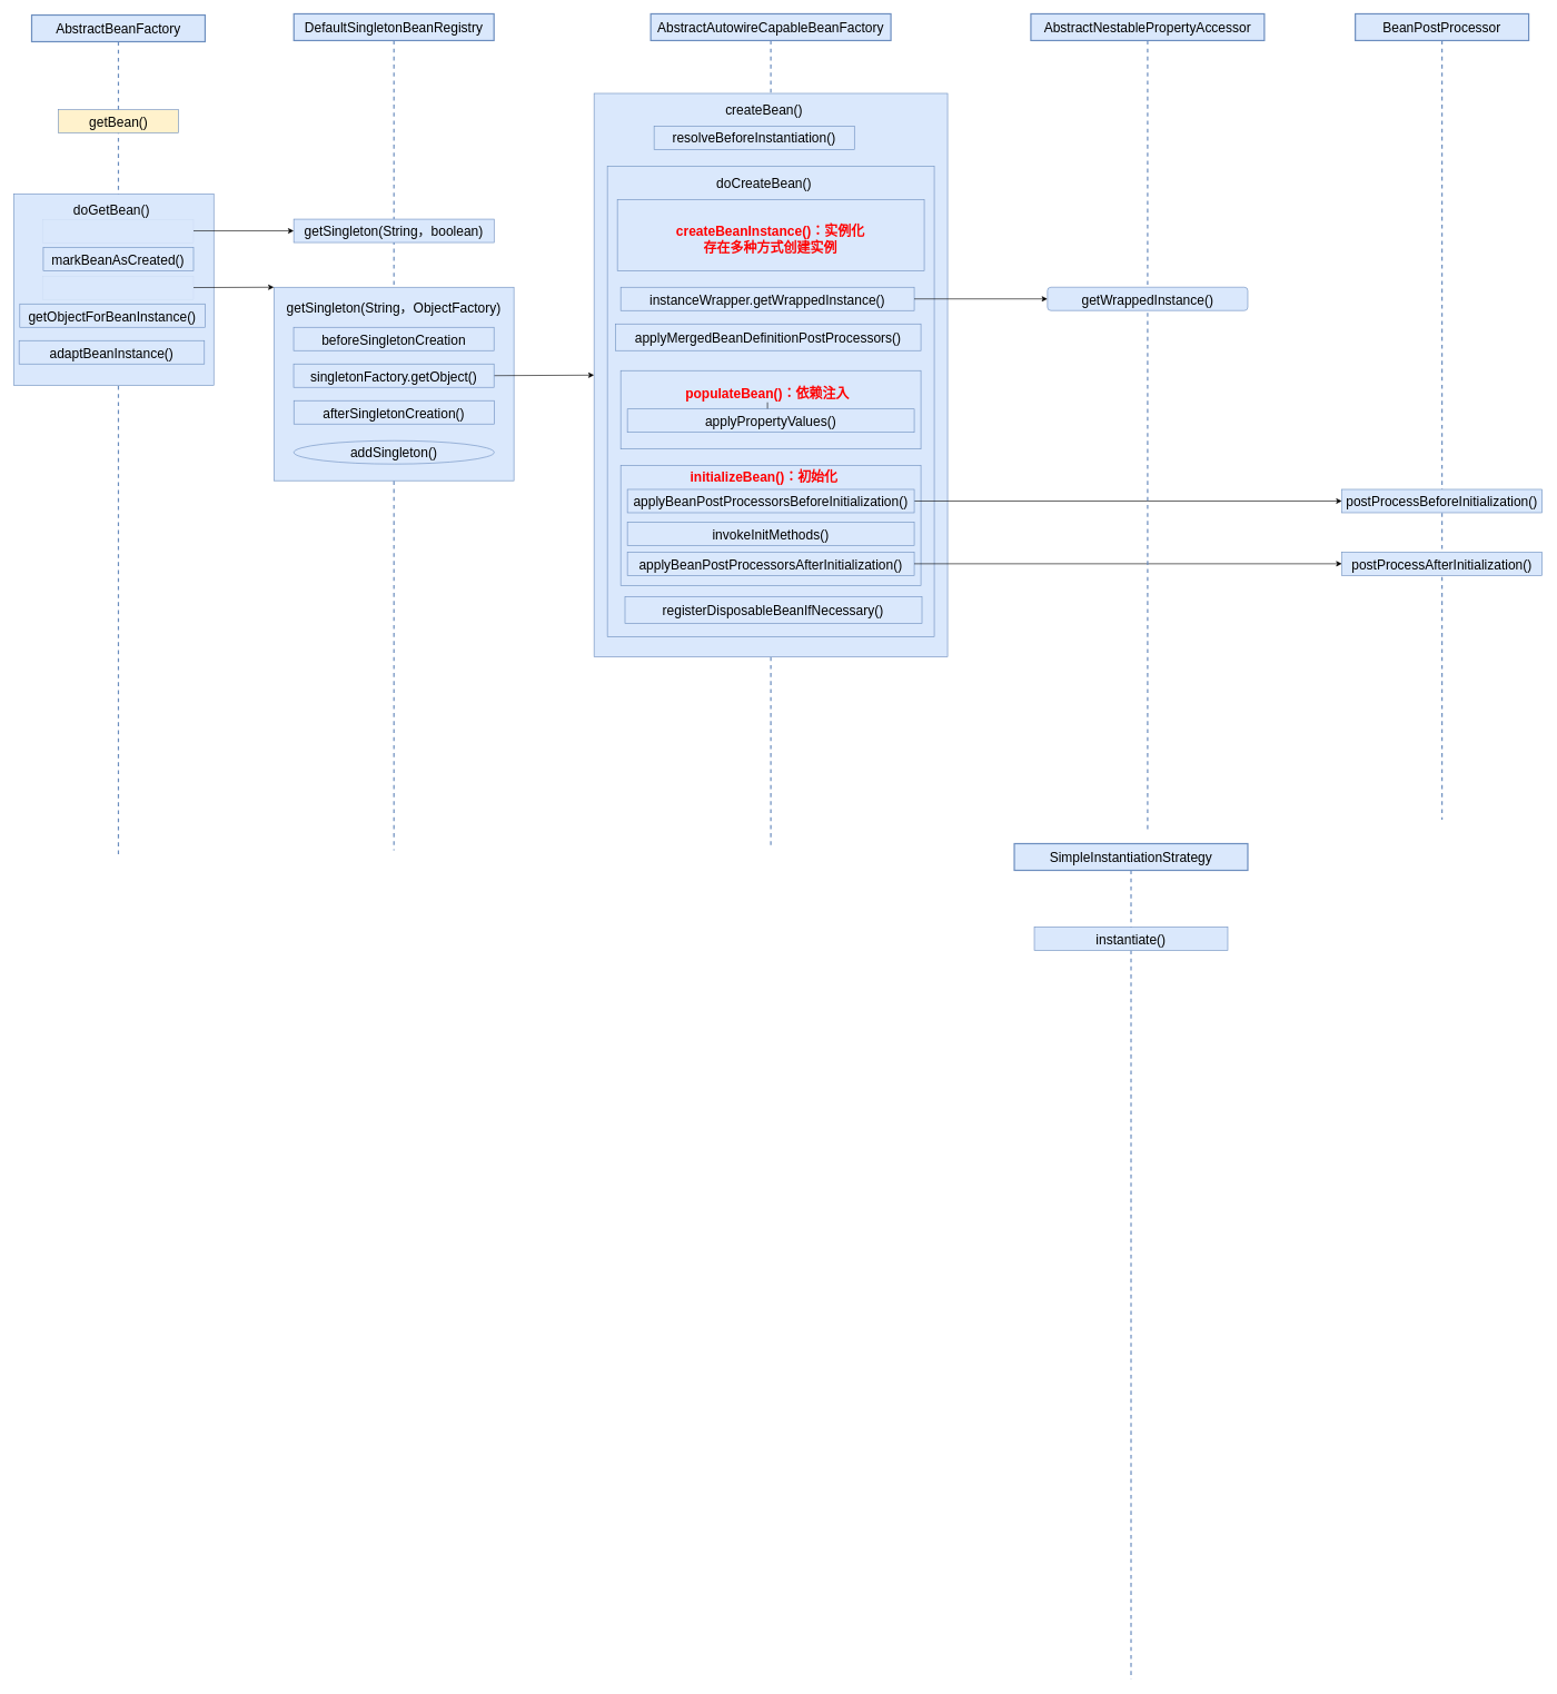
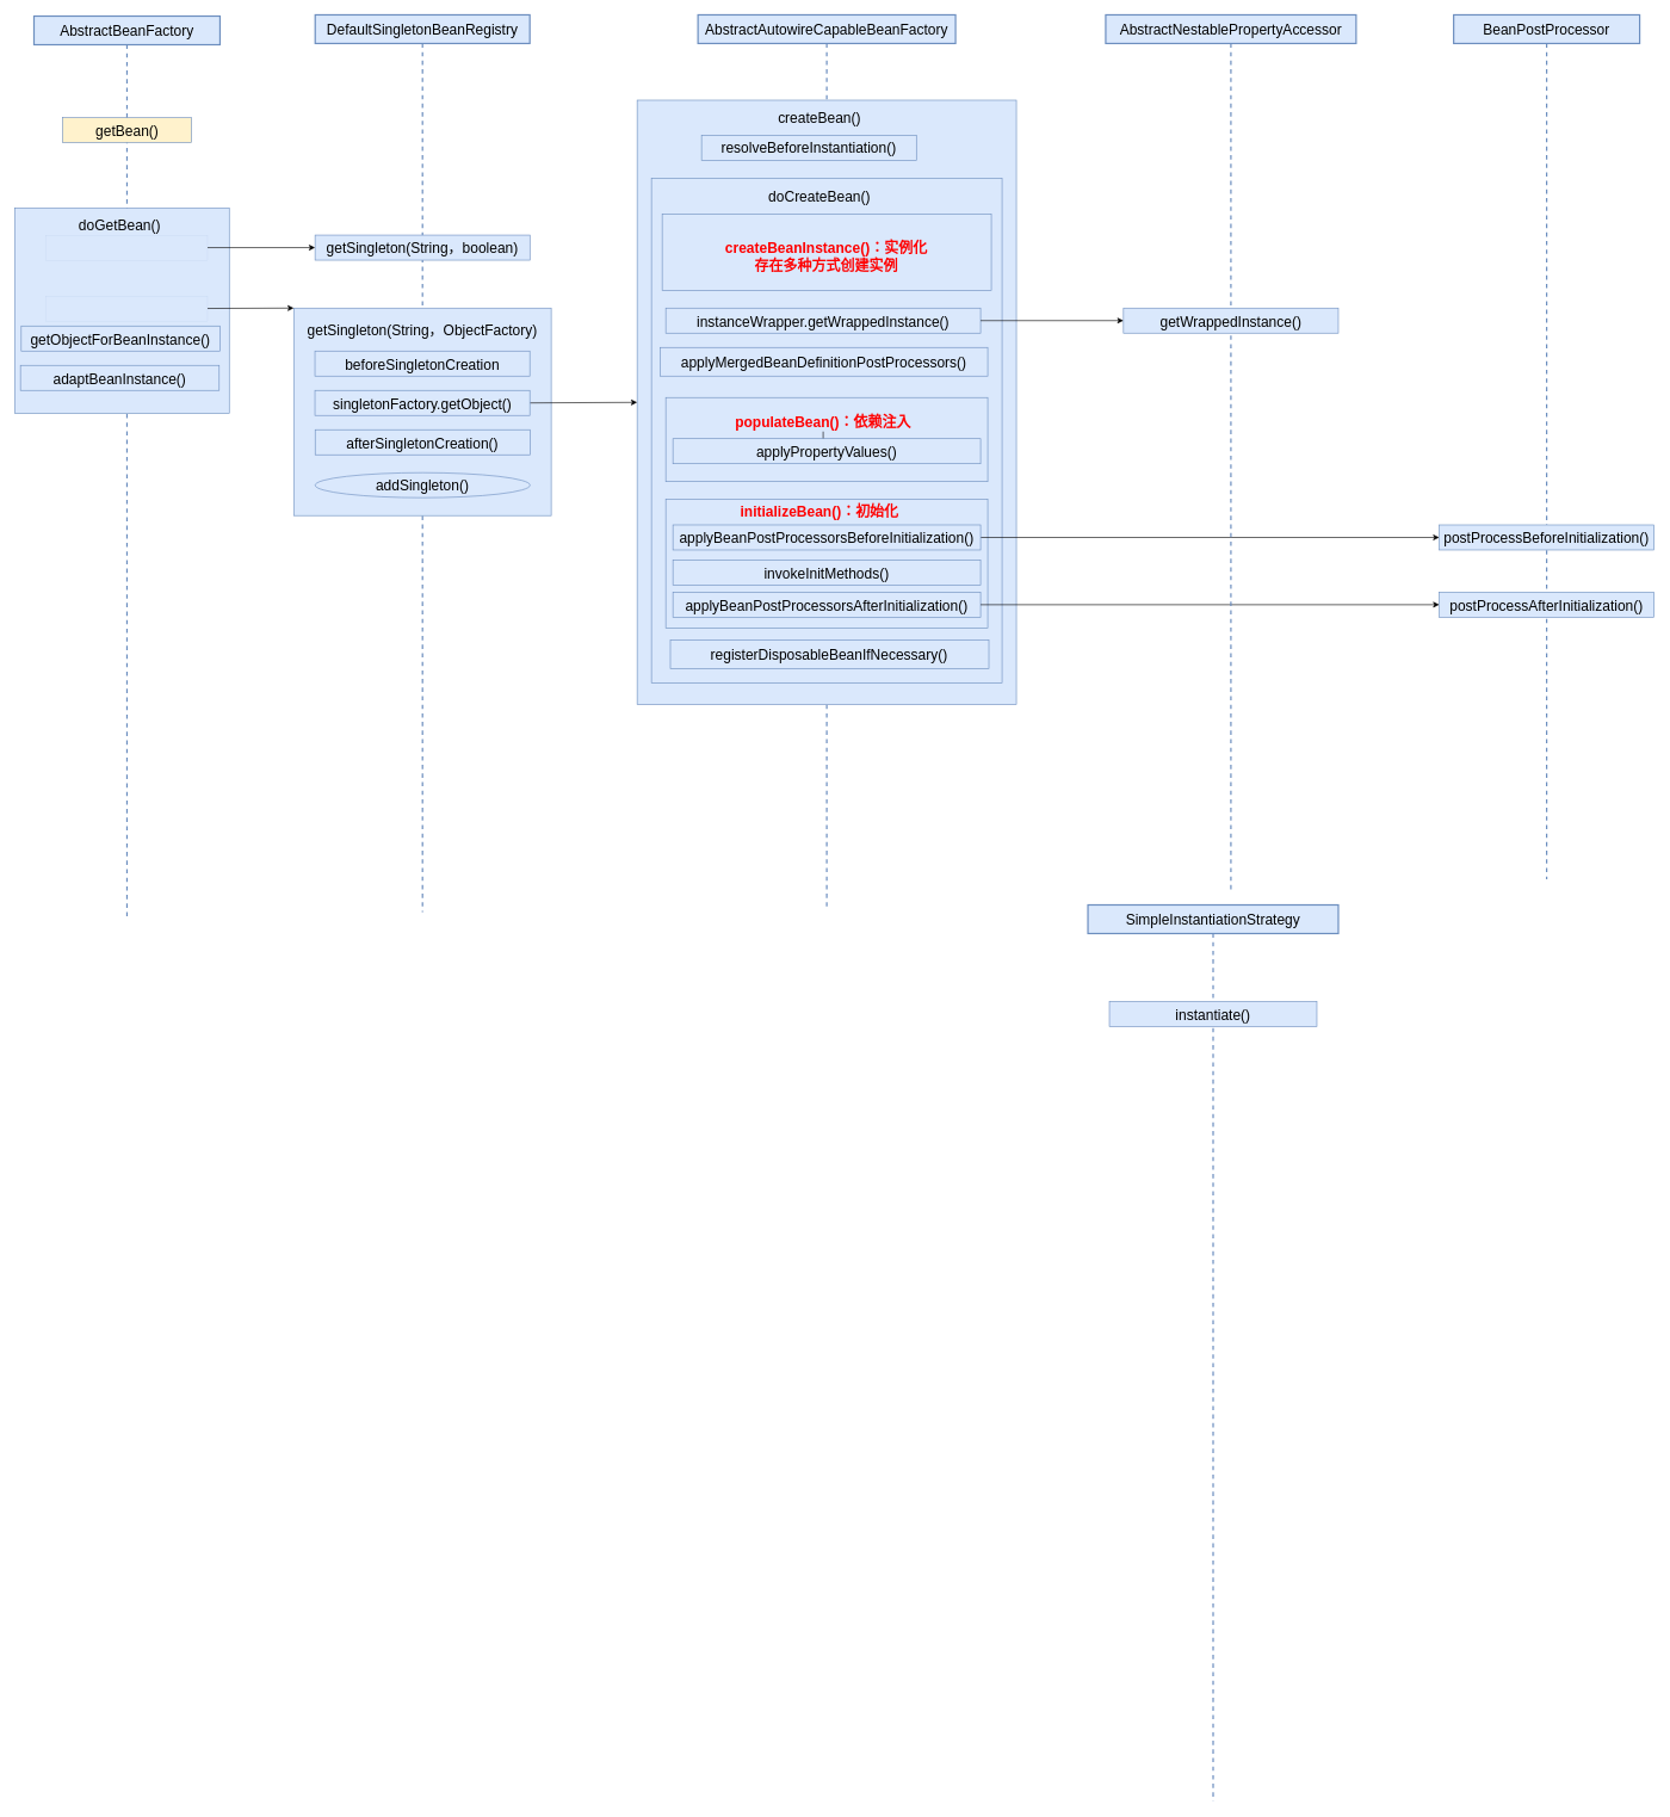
  <mxCell id="0" />
  <mxCell id="1" parent="0" />
  <mxCell id="2" value="AbstractBeanFactory" style="shape=umlLifeline;perimeter=lifelinePerimeter;whiteSpace=wrap;html=1;container=1;dropTarget=0;collapsible=0;recursiveResize=0;outlineConnect=0;portConstraint=eastwest;newEdgeStyle={&quot;curved&quot;:0,&quot;rounded&quot;:0};fontSize=20;fillColor=#dae8fc;strokeColor=#6c8ebf;strokeWidth=2;" parent="1" vertex="1"><mxGeometry x="47" y="22" width="260" height="1262" as="geometry" /></mxCell>
  <mxCell id="3" value="getBean()" style="html=1;whiteSpace=wrap;fontSize=20;fillColor=#fff2cc;strokeColor=#6c8ebf;" parent="1" vertex="1"><mxGeometry x="86.68" y="164" width="180.63" height="35" as="geometry" /></mxCell>
  <mxCell id="4" value="" style="html=1;whiteSpace=wrap;fontSize=20;fillColor=#dae8fc;strokeColor=#6c8ebf;" parent="1" vertex="1"><mxGeometry x="20" y="290" width="300" height="287" as="geometry" /></mxCell>
  <mxCell id="5" value="DefaultSingletonBeanRegistry" style="shape=umlLifeline;perimeter=lifelinePerimeter;whiteSpace=wrap;html=1;container=1;dropTarget=0;collapsible=0;recursiveResize=0;outlineConnect=0;portConstraint=eastwest;newEdgeStyle={&quot;curved&quot;:0,&quot;rounded&quot;:0};fontSize=20;fillColor=#dae8fc;strokeColor=#6c8ebf;strokeWidth=2;" parent="1" vertex="1"><mxGeometry x="440" y="20.25" width="300" height="1253.75" as="geometry" /></mxCell>
  <mxCell id="6" value="getSingleton(String，boolean)" style="html=1;whiteSpace=wrap;fontSize=20;fillColor=#dae8fc;strokeColor=#6c8ebf;" parent="1" vertex="1"><mxGeometry x="439.84" y="328" width="300.32" height="35" as="geometry" /></mxCell>
  <mxCell id="7" value="" style="endArrow=classic;html=1;rounded=0;exitX=1;exitY=0.5;exitDx=0;exitDy=0;entryX=0;entryY=0.5;entryDx=0;entryDy=0;" parent="1" source="21" target="6" edge="1"><mxGeometry width="50" height="50" relative="1" as="geometry"><mxPoint x="350" y="490" as="sourcePoint" /><mxPoint x="400" y="440" as="targetPoint" /></mxGeometry></mxCell>
- <mxCell id="8" value="markBeanAsCreated()" style="html=1;whiteSpace=wrap;fontSize=20;fillColor=#dae8fc;strokeColor=#6c8ebf;" parent="1" vertex="1"><mxGeometry x="64.41" y="370.5" width="225.17" height="35" as="geometry" /></mxCell>
  <mxCell id="9" value="&lt;span style=&quot;font-size: 20px;&quot;&gt;doGetBean()&lt;/span&gt;" style="text;html=1;align=center;verticalAlign=middle;whiteSpace=wrap;rounded=0;" parent="1" vertex="1"><mxGeometry x="107" y="288" width="120" height="50" as="geometry" /></mxCell>
  <mxCell id="10" value="" style="html=1;whiteSpace=wrap;fontSize=20;fillColor=#dae8fc;strokeColor=#6c8ebf;" parent="1" vertex="1"><mxGeometry x="410.08" y="430" width="359.84" height="290" as="geometry" /></mxCell>
  <mxCell id="11" value="" style="endArrow=classic;html=1;rounded=0;exitX=1;exitY=0.5;exitDx=0;exitDy=0;entryX=0;entryY=0;entryDx=0;entryDy=0;" parent="1" source="19" target="10" edge="1"><mxGeometry width="50" height="50" relative="1" as="geometry"><mxPoint x="360" y="520" as="sourcePoint" /><mxPoint x="435" y="520" as="targetPoint" /></mxGeometry></mxCell>
  <mxCell id="12" value="&lt;span style=&quot;font-size: 20px;&quot;&gt;getSingleton(String，ObjectFactory)&lt;/span&gt;" style="text;html=1;align=center;verticalAlign=middle;whiteSpace=wrap;rounded=0;" parent="1" vertex="1"><mxGeometry x="409.84" y="440" width="360" height="40" as="geometry" /></mxCell>
  <mxCell id="13" value="beforeSingletonCreation" style="html=1;whiteSpace=wrap;fontSize=20;fillColor=#dae8fc;strokeColor=#6c8ebf;" parent="1" vertex="1"><mxGeometry x="439.68" y="490" width="300.32" height="35" as="geometry" /></mxCell>
  <mxCell id="14" value="AbstractAutowireCapableBeanFactory" style="shape=umlLifeline;perimeter=lifelinePerimeter;whiteSpace=wrap;html=1;container=1;dropTarget=0;collapsible=0;recursiveResize=0;outlineConnect=0;portConstraint=eastwest;newEdgeStyle={&quot;curved&quot;:0,&quot;rounded&quot;:0};fontSize=20;fillColor=#dae8fc;strokeColor=#6c8ebf;strokeWidth=2;" parent="1" vertex="1"><mxGeometry x="975" y="20.25" width="360" height="1250" as="geometry" /></mxCell>
  <mxCell id="15" value="" style="html=1;whiteSpace=wrap;fontSize=20;fillColor=#dae8fc;strokeColor=#6c8ebf;" parent="1" vertex="1"><mxGeometry x="890" y="139.5" width="530" height="844.5" as="geometry" /></mxCell>
  <mxCell id="16" value="" style="endArrow=classic;html=1;rounded=0;exitX=1;exitY=0.5;exitDx=0;exitDy=0;entryX=0;entryY=0.5;entryDx=0;entryDy=0;" parent="1" source="17" target="15" edge="1"><mxGeometry width="50" height="50" relative="1" as="geometry"><mxPoint x="830" y="628" as="sourcePoint" /><mxPoint x="840" y="489" as="targetPoint" /></mxGeometry></mxCell>
  <mxCell id="17" value="singletonFactory.getObject()" style="html=1;whiteSpace=wrap;fontSize=20;fillColor=#dae8fc;strokeColor=#6c8ebf;strokeWidth=1;" parent="1" vertex="1"><mxGeometry x="439.68" y="545" width="300.32" height="35" as="geometry" /></mxCell>
  <mxCell id="18" value="afterSingletonCreation()" style="html=1;whiteSpace=wrap;fontSize=20;fillColor=#dae8fc;strokeColor=#6c8ebf;" parent="1" vertex="1"><mxGeometry x="440" y="600" width="300.32" height="35" as="geometry" /></mxCell>
  <mxCell id="19" value="" style="html=1;whiteSpace=wrap;fontSize=20;fillColor=#dae8fc;strokeColor=#6c8ebf;strokeWidth=0;" parent="1" vertex="1"><mxGeometry x="64.41" y="413" width="225.17" height="35" as="geometry" /></mxCell>
  <mxCell id="20" value="getObjectForBeanInstance()" style="html=1;whiteSpace=wrap;fontSize=20;fillColor=#dae8fc;strokeColor=#6c8ebf;" parent="1" vertex="1"><mxGeometry x="29.21" y="455" width="277.79" height="35" as="geometry" /></mxCell>
  <mxCell id="21" value="" style="html=1;whiteSpace=wrap;fontSize=20;fillColor=#dae8fc;strokeColor=#6c8ebf;strokeWidth=0;" parent="1" vertex="1"><mxGeometry x="64.41" y="328" width="225.17" height="35" as="geometry" /></mxCell>
  <mxCell id="22" value="addSingleton()" style="ellipse;html=1;whiteSpace=wrap;fontSize=20;fillColor=#dae8fc;strokeColor=#6c8ebf;" parent="1" vertex="1"><mxGeometry x="440" y="660" width="300.32" height="35" as="geometry" /></mxCell>
  <mxCell id="23" value="&lt;span style=&quot;font-size: 20px;&quot;&gt;createBean()&lt;/span&gt;" style="text;html=1;align=center;verticalAlign=middle;whiteSpace=wrap;rounded=0;" parent="1" vertex="1"><mxGeometry x="1070" y="148.5" width="150" height="30" as="geometry" /></mxCell>
  <mxCell id="24" value="resolveBeforeInstantiation()" style="html=1;whiteSpace=wrap;fontSize=20;fillColor=#dae8fc;strokeColor=#6c8ebf;" parent="1" vertex="1"><mxGeometry x="980" y="188.5" width="300.32" height="35" as="geometry" /></mxCell>
  <mxCell id="25" value="" style="html=1;whiteSpace=wrap;fontSize=20;fillColor=#dae8fc;strokeColor=#6c8ebf;" parent="1" vertex="1"><mxGeometry x="910" y="248.5" width="490" height="705.5" as="geometry" /></mxCell>
  <mxCell id="26" value="&lt;span style=&quot;font-size: 20px;&quot;&gt;doCreateBean()&lt;/span&gt;" style="text;html=1;align=center;verticalAlign=middle;whiteSpace=wrap;rounded=0;" parent="1" vertex="1"><mxGeometry x="1070" y="257.5" width="150" height="30" as="geometry" /></mxCell>
  <mxCell id="27" value="" style="html=1;whiteSpace=wrap;fontSize=20;fillColor=#dae8fc;strokeColor=#6c8ebf;" parent="1" vertex="1"><mxGeometry x="925" y="299" width="460" height="106.5" as="geometry" /></mxCell>
  <mxCell id="28" value="applyMergedBeanDefinitionPostProcessors()" style="html=1;whiteSpace=wrap;fontSize=20;fillColor=#dae8fc;strokeColor=#6c8ebf;" parent="1" vertex="1"><mxGeometry x="922.42" y="485" width="457.58" height="40" as="geometry" /></mxCell>
  <mxCell id="29" value="" style="html=1;whiteSpace=wrap;fontSize=20;fillColor=#dae8fc;strokeColor=#6c8ebf;" parent="1" vertex="1"><mxGeometry x="930" y="555" width="450" height="117.5" as="geometry" /></mxCell>
  <mxCell id="30" value="" style="html=1;whiteSpace=wrap;fontSize=20;fillColor=#dae8fc;strokeColor=#6c8ebf;" parent="1" vertex="1"><mxGeometry x="930" y="697.5" width="450" height="179.5" as="geometry" /></mxCell>
  <mxCell id="31" value="registerDisposableBeanIfNecessary()" style="html=1;whiteSpace=wrap;fontSize=20;fillColor=#dae8fc;strokeColor=#6c8ebf;" parent="1" vertex="1"><mxGeometry x="936.42" y="894" width="445.16" height="40" as="geometry" /></mxCell>
  <mxCell id="32" value="" style="edgeStyle=orthogonalEdgeStyle;rounded=0;orthogonalLoop=1;jettySize=auto;html=1;" parent="1" source="33" target="34" edge="1"><mxGeometry relative="1" as="geometry" /></mxCell>
  <mxCell id="33" value="&lt;span style=&quot;font-size: 20px;&quot;&gt;populateBean()：依赖注入&lt;/span&gt;" style="text;html=1;align=center;verticalAlign=middle;whiteSpace=wrap;rounded=0;fontColor=#FF0000;fontStyle=1" parent="1" vertex="1"><mxGeometry x="1010" y="572.5" width="280" height="30" as="geometry" /></mxCell>
  <mxCell id="34" value="applyPropertyValues()" style="html=1;whiteSpace=wrap;fontSize=20;fillColor=#dae8fc;strokeColor=#6c8ebf;" parent="1" vertex="1"><mxGeometry x="940" y="612.5" width="430" height="35" as="geometry" /></mxCell>
  <mxCell id="35" value="adaptBeanInstance()" style="html=1;whiteSpace=wrap;fontSize=20;fillColor=#dae8fc;strokeColor=#6c8ebf;" parent="1" vertex="1"><mxGeometry x="28.1" y="510" width="277.79" height="35" as="geometry" /></mxCell>
  <mxCell id="36" value="BeanPostProcessor" style="shape=umlLifeline;perimeter=lifelinePerimeter;whiteSpace=wrap;html=1;container=1;dropTarget=0;collapsible=0;recursiveResize=0;outlineConnect=0;portConstraint=eastwest;newEdgeStyle={&quot;curved&quot;:0,&quot;rounded&quot;:0};fontSize=20;fillColor=#dae8fc;strokeColor=#6c8ebf;strokeWidth=2;" parent="1" vertex="1"><mxGeometry x="2031.16" y="20.25" width="260" height="1207.87" as="geometry" /></mxCell>
  <mxCell id="37" value="postProcessBeforeInitialization()" style="html=1;whiteSpace=wrap;fontSize=20;fillColor=#dae8fc;strokeColor=#6c8ebf;" parent="1" vertex="1"><mxGeometry x="2011" y="733" width="300.32" height="35" as="geometry" /></mxCell>
  <mxCell id="38" value="" style="endArrow=classic;html=1;rounded=0;exitX=1;exitY=0.5;exitDx=0;exitDy=0;entryX=0;entryY=0.5;entryDx=0;entryDy=0;" parent="1" source="40" target="37" edge="1"><mxGeometry width="50" height="50" relative="1" as="geometry"><mxPoint x="1580" y="644" as="sourcePoint" /><mxPoint x="1630" y="594" as="targetPoint" /></mxGeometry></mxCell>
  <mxCell id="39" value="&lt;span style=&quot;font-size: 20px;&quot;&gt;initializeBean()：初始化&lt;/span&gt;" style="text;html=1;align=center;verticalAlign=middle;whiteSpace=wrap;rounded=0;fontColor=#FF0000;fontStyle=1" parent="1" vertex="1"><mxGeometry x="990" y="699" width="310" height="30" as="geometry" /></mxCell>
  <mxCell id="40" value="applyBeanPostProcessorsBeforeInitialization()" style="html=1;whiteSpace=wrap;fontSize=20;fillColor=#dae8fc;strokeColor=#6c8ebf;" parent="1" vertex="1"><mxGeometry x="940" y="733" width="430" height="35" as="geometry" /></mxCell>
  <mxCell id="41" value="applyBeanPostProcessorsAfterInitialization()" style="html=1;whiteSpace=wrap;fontSize=20;fillColor=#dae8fc;strokeColor=#6c8ebf;" parent="1" vertex="1"><mxGeometry x="940" y="827" width="430" height="35" as="geometry" /></mxCell>
  <mxCell id="42" value="invokeInitMethods()" style="html=1;whiteSpace=wrap;fontSize=20;fillColor=#dae8fc;strokeColor=#6c8ebf;" parent="1" vertex="1"><mxGeometry x="940" y="782" width="430" height="35" as="geometry" /></mxCell>
  <mxCell id="43" value="postProcessAfterInitialization()" style="html=1;whiteSpace=wrap;fontSize=20;fillColor=#dae8fc;strokeColor=#6c8ebf;" parent="1" vertex="1"><mxGeometry x="2011" y="827" width="300.32" height="35" as="geometry" /></mxCell>
  <mxCell id="44" value="" style="endArrow=classic;html=1;rounded=0;exitX=1;exitY=0.5;exitDx=0;exitDy=0;entryX=0;entryY=0.5;entryDx=0;entryDy=0;" parent="1" source="41" target="43" edge="1"><mxGeometry width="50" height="50" relative="1" as="geometry"><mxPoint x="1500" y="614" as="sourcePoint" /><mxPoint x="1690" y="614" as="targetPoint" /></mxGeometry></mxCell>
  <mxCell id="45" value="AbstractNestablePropertyAccessor" style="shape=umlLifeline;perimeter=lifelinePerimeter;whiteSpace=wrap;html=1;container=1;dropTarget=0;collapsible=0;recursiveResize=0;outlineConnect=0;portConstraint=eastwest;newEdgeStyle={&quot;curved&quot;:0,&quot;rounded&quot;:0};fontSize=20;fillColor=#dae8fc;strokeColor=#6c8ebf;strokeWidth=2;" parent="1" vertex="1"><mxGeometry x="1544.84" y="20.25" width="350" height="1222.25" as="geometry" /></mxCell>
- <mxCell id="46" value="getWrappedInstance()" style="html=1;whiteSpace=wrap;fontSize=20;fillColor=#dae8fc;strokeColor=#6c8ebf;rounded=1;" parent="1" vertex="1"><mxGeometry x="1569.68" y="430" width="300.32" height="35" as="geometry" /></mxCell>
+ <mxCell id="46" value="getWrappedInstance()" style="html=1;whiteSpace=wrap;fontSize=20;fillColor=#dae8fc;strokeColor=#6c8ebf;" parent="1" vertex="1"><mxGeometry x="1569.68" y="430" width="300.32" height="35" as="geometry" /></mxCell>
  <mxCell id="47" value="instanceWrapper.getWrappedInstance()" style="html=1;whiteSpace=wrap;fontSize=20;fillColor=#dae8fc;strokeColor=#6c8ebf;strokeWidth=1;" parent="1" vertex="1"><mxGeometry x="930" y="430" width="440" height="35" as="geometry" /></mxCell>
  <mxCell id="48" value="" style="endArrow=classic;html=1;rounded=0;exitX=1;exitY=0.5;exitDx=0;exitDy=0;entryX=0;entryY=0.5;entryDx=0;entryDy=0;" parent="1" source="47" target="46" edge="1"><mxGeometry width="50" height="50" relative="1" as="geometry"><mxPoint x="1500" y="444" as="sourcePoint" /><mxPoint x="1550" y="394" as="targetPoint" /></mxGeometry></mxCell>
  <mxCell id="49" value="&lt;span style=&quot;font-size: 20px;&quot;&gt;&lt;span&gt;createBeanInstance()：实例化&lt;/span&gt;&lt;/span&gt;&lt;div&gt;&lt;span style=&quot;font-size: 20px;&quot;&gt;存在多种方式创建实例&lt;/span&gt;&lt;/div&gt;" style="text;html=1;align=center;verticalAlign=middle;whiteSpace=wrap;rounded=0;fontColor=#FF0000;fontStyle=1" parent="1" vertex="1"><mxGeometry x="939.38" y="309.5" width="430.62" height="96" as="geometry" /></mxCell>
  <mxCell id="50" value="SimpleInstantiationStrategy" style="shape=umlLifeline;perimeter=lifelinePerimeter;whiteSpace=wrap;html=1;container=1;dropTarget=0;collapsible=0;recursiveResize=0;outlineConnect=0;portConstraint=eastwest;newEdgeStyle={&quot;curved&quot;:0,&quot;rounded&quot;:0};fontSize=20;fillColor=#dae8fc;strokeColor=#6c8ebf;strokeWidth=2;" parent="1" vertex="1"><mxGeometry x="1520" y="1264" width="350" height="1252.25" as="geometry" /></mxCell>
- <mxCell id="51" value="instantiate()" style="html=1;whiteSpace=wrap;fontSize=20;fillColor=#dae8fc;strokeColor=#6c8ebf;" parent="1" vertex="1"><mxGeometry x="1550" y="1389" width="290" height="35" as="geometry" /></mxCell>
+ <mxCell id="51" value="instantiate()" style="html=1;whiteSpace=wrap;fontSize=20;fillColor=#dae8fc;strokeColor=#6c8ebf;" parent="1" vertex="1"><mxGeometry x="1550" y="1399" width="290" height="35" as="geometry" /></mxCell>
